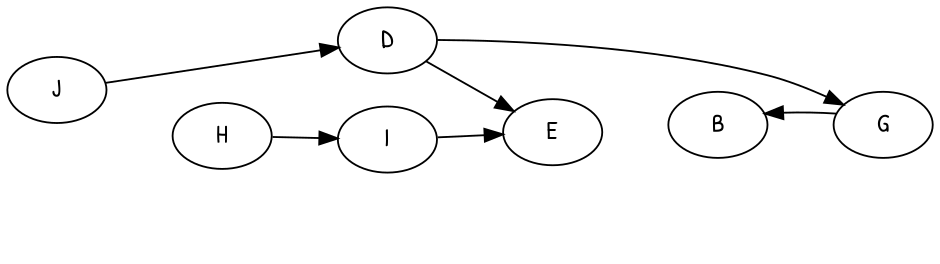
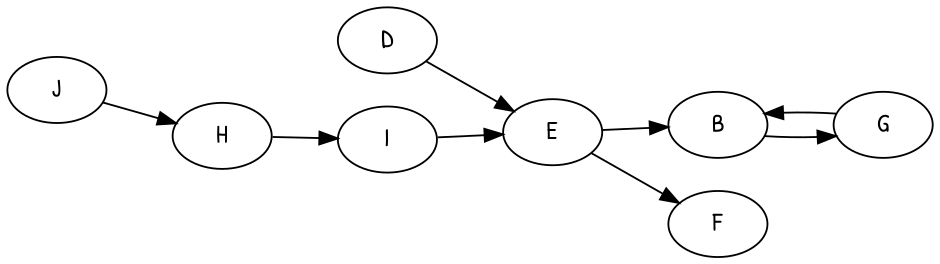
  digraph {
    fontname="Patrick Hand"
    rankdir=LR
    node [fontname="Patrick Hand"]
    edge [fontname="Patrick Hand"]
    B
    G
    D
    E
+   F
    H
    I
    J
-   D -> G
+   B -> G
    G -> B
    D -> E
+   E -> B
+   E -> F
    H -> I
    I -> E
-   J -> D
+   J -> H
  }
